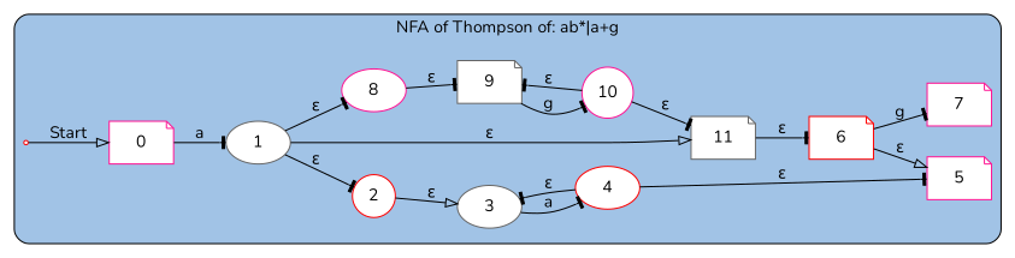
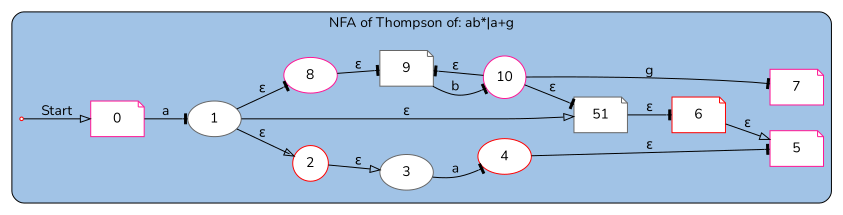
  digraph {
    fontname=Nunito
    rankdir=LR
    node [color=deeppink fillcolor=white fontname=Nunito shape=note style="rounded,filled"]
    edge [arrowhead=tee fontname=Nunito]
    qi [color=red shape=point]
    0
    7
    1 [color=gray40 shape=ellipse]
    2 [color=red shape=circle]
    8 [shape=ellipse]
    3 [color=gray40 shape=ellipse]
    9 [color=gray40]
-   11 [color=gray40]
+   11 [color=gray40 label=51]
    4 [color=red shape=ellipse]
    5
    6 [color=red]
    10 [shape=circle]
    subgraph cluster_1 {
      color="#000000"
      fillcolor="0.583 0.3 0.9"
      label="NFA of Thompson of: ab*|a+g"
      style="rounded,filled"
      qi
      0
      7
      1
      2
      8
      3
      9
      11
      4
      5
      6
      10
    }
    qi -> 0 [arrowhead=onormal label=Start]
    0 -> 1 [label=a]
-   1 -> 2 [label="&epsilon;"]
+   1 -> 2 [arrowhead=onormal label="&epsilon;"]
    1 -> 8 [label="&epsilon;"]
    1 -> 11 [arrowhead=onormal label="&epsilon;"]
    2 -> 3 [arrowhead=onormal label="&epsilon;"]
    8 -> 9 [label="&epsilon;"]
    3 -> 4 [label=a]
-   9 -> 10 [label=g]
+   9 -> 10 [label=b]
    11 -> 6 [label="&epsilon;"]
-   4 -> 3 [label="&epsilon;"]
    4 -> 5 [label="&epsilon;"]
-   6 -> 7 [label=g]
+   10 -> 7 [label=g]
    6 -> 5 [arrowhead=onormal label="&epsilon;"]
    10 -> 9 [label="&epsilon;"]
    10 -> 11 [label="&epsilon;"]
  }
